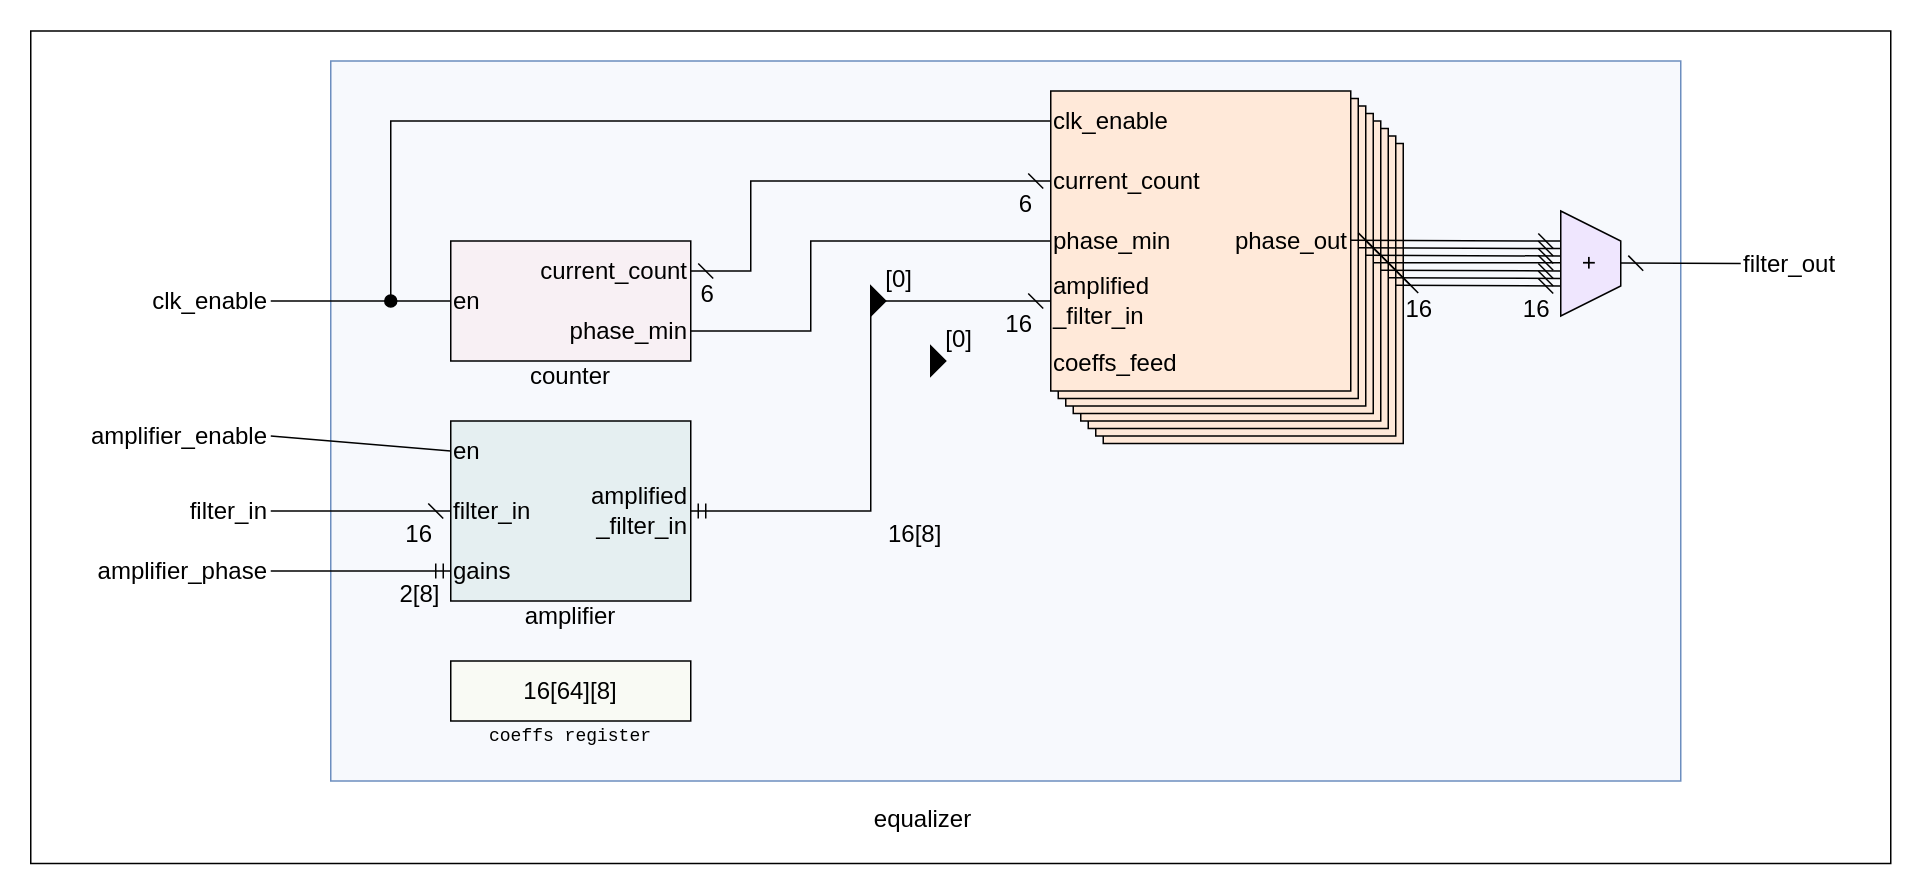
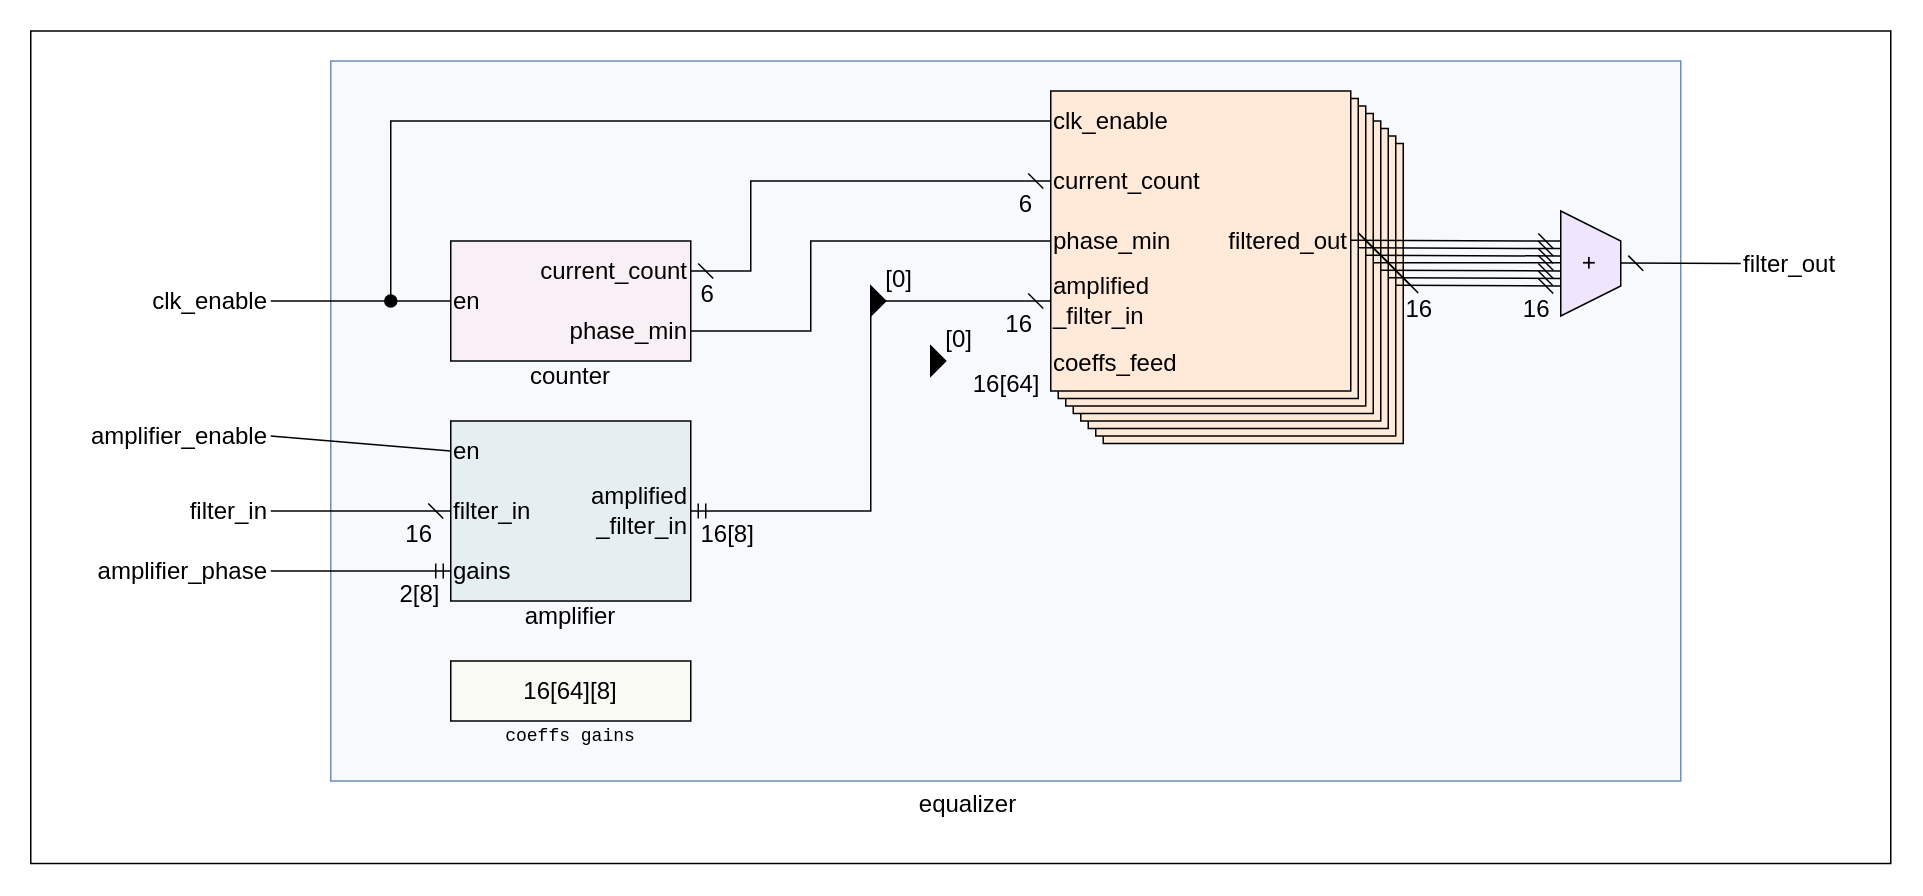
  <mxCell id="0" />
  <mxCell id="1" parent="0" />
  <mxCell id="2" value="" style="rounded=0;whiteSpace=wrap;html=1;fontSize=16;" vertex="1" parent="1"><mxGeometry x="20" y="20" width="1240" height="555" as="geometry" /></mxCell>
  <mxCell id="3" value="" style="rounded=0;whiteSpace=wrap;html=1;fontSize=16;fillColor=#D4E1F533;strokeColor=#6c8ebf;" vertex="1" parent="1"><mxGeometry x="220" width="900" height="480" as="geometry" y="40" /></mxCell>
  <mxCell id="4" value="" style="rounded=0;whiteSpace=wrap;html=1;fontSize=16;fillColor=#FFE9D9;" vertex="1" parent="1"><mxGeometry x="735" y="95" width="200" height="200" as="geometry" /></mxCell>
  <mxCell id="5" value="" style="rounded=0;whiteSpace=wrap;html=1;fontSize=16;fillColor=#FFE9D9;" vertex="1" parent="1"><mxGeometry x="730" y="90" width="200" height="200" as="geometry" /></mxCell>
  <mxCell id="6" value="" style="rounded=0;whiteSpace=wrap;html=1;fontSize=16;fillColor=#FFE9D9;" vertex="1" parent="1"><mxGeometry x="725" y="85" width="200" height="200" as="geometry" /></mxCell>
  <mxCell id="7" value="" style="rounded=0;whiteSpace=wrap;html=1;fontSize=16;fillColor=#FFE9D9;" vertex="1" parent="1"><mxGeometry x="720" y="80" width="200" height="200" as="geometry" /></mxCell>
  <mxCell id="8" value="" style="rounded=0;whiteSpace=wrap;html=1;fontSize=16;fillColor=#FFE9D9;" vertex="1" parent="1"><mxGeometry x="715" y="75" width="200" height="200" as="geometry" /></mxCell>
  <mxCell id="9" value="" style="rounded=0;whiteSpace=wrap;html=1;fontSize=16;fillColor=#FFE9D9;" vertex="1" parent="1"><mxGeometry x="710" y="70" width="200" height="200" as="geometry" /></mxCell>
  <mxCell id="10" value="" style="rounded=0;whiteSpace=wrap;html=1;fontSize=16;fillColor=#FFE9D9;" vertex="1" parent="1"><mxGeometry x="705" y="65" width="200" height="200" as="geometry" /></mxCell>
  <mxCell id="11" value="" style="endArrow=none;html=1;rounded=0;fontSize=12;startSize=8;endSize=8;curved=1;exitX=0;exitY=0.5;exitDx=0;exitDy=0;entryX=1;entryY=0.5;entryDx=0;entryDy=0;" edge="1" parent="1" source="33" target="12"><mxGeometry width="50" height="50" relative="1" as="geometry"><mxPoint x="300" y="200" as="sourcePoint" /><mxPoint x="220" y="200" as="targetPoint" /></mxGeometry></mxCell>
  <mxCell id="12" value="clk_enable" style="text;html=1;strokeColor=none;fillColor=none;align=right;verticalAlign=middle;whiteSpace=wrap;rounded=0;fontSize=16;" vertex="1" parent="1"><mxGeometry x="120" y="185" width="60" height="30" as="geometry" /></mxCell>
  <mxCell id="13" value="" style="endArrow=dash;html=1;rounded=0;fontSize=12;startSize=8;endSize=8;exitX=1;exitY=0.5;exitDx=0;exitDy=0;startArrow=dash;startFill=0;entryX=0;entryY=0.5;entryDx=0;entryDy=0;endFill=0;" edge="1" parent="1" source="34" target="40"><mxGeometry width="50" height="50" relative="1" as="geometry"><mxPoint x="390" y="100" as="sourcePoint" /><mxPoint x="560" y="180" as="targetPoint" /><Array as="points"><mxPoint x="500" y="180" /><mxPoint x="500" y="120" /></Array></mxGeometry></mxCell>
  <mxCell id="14" value="" style="endArrow=none;html=1;rounded=0;fontSize=12;startSize=8;endSize=8;exitX=1;exitY=0.5;exitDx=0;exitDy=0;entryX=0;entryY=0.5;entryDx=0;entryDy=0;" edge="1" parent="1" source="35" target="41"><mxGeometry width="50" height="50" relative="1" as="geometry"><mxPoint x="490" y="225" as="sourcePoint" /><mxPoint x="560" y="220" as="targetPoint" /><Array as="points"><mxPoint x="540" y="220" /><mxPoint x="540" y="160" /></Array></mxGeometry></mxCell>
  <mxCell id="15" value="6" style="text;html=1;strokeColor=none;fillColor=none;align=left;verticalAlign=middle;whiteSpace=wrap;rounded=0;fontSize=16;" vertex="1" parent="1"><mxGeometry x="465" y="180" width="60" height="30" as="geometry" /></mxCell>
  <mxCell id="16" value="" style="endArrow=none;html=1;rounded=0;fontSize=12;startSize=8;endSize=8;curved=1;exitX=0;exitY=0.5;exitDx=0;exitDy=0;entryX=1;entryY=0.5;entryDx=0;entryDy=0;" edge="1" parent="1" source="22" target="17"><mxGeometry width="50" height="50" relative="1" as="geometry"><mxPoint x="300" y="300" as="sourcePoint" /><mxPoint x="220" y="300" as="targetPoint" /></mxGeometry></mxCell>
  <mxCell id="17" value="amplifier_enable" style="text;html=1;strokeColor=none;fillColor=none;align=right;verticalAlign=middle;whiteSpace=wrap;rounded=0;fontSize=16;" vertex="1" parent="1"><mxGeometry x="120" y="275" width="60" height="30" as="geometry" /></mxCell>
  <mxCell id="18" value="" style="endArrow=none;html=1;rounded=0;fontSize=12;startSize=8;endSize=8;curved=1;exitX=0;exitY=0.5;exitDx=0;exitDy=0;startArrow=dash;startFill=0;entryX=1;entryY=0.5;entryDx=0;entryDy=0;" edge="1" parent="1" target="19"><mxGeometry width="50" height="50" relative="1" as="geometry"><mxPoint x="300" y="340" as="sourcePoint" /><mxPoint x="220" y="340" as="targetPoint" /></mxGeometry></mxCell>
  <mxCell id="19" value="filter_in" style="text;html=1;strokeColor=none;fillColor=none;align=right;verticalAlign=middle;whiteSpace=wrap;rounded=0;fontSize=16;" vertex="1" parent="1"><mxGeometry x="120" y="325" width="60" height="30" as="geometry" /></mxCell>
  <mxCell id="20" value="" style="rounded=0;whiteSpace=wrap;html=1;fontSize=16;verticalAlign=bottom;fillColor=#9AC7BF33;" vertex="1" parent="1"><mxGeometry x="300" y="280" width="160" height="120" as="geometry" /></mxCell>
  <mxCell id="21" value="16" style="text;html=1;strokeColor=none;fillColor=none;align=right;verticalAlign=middle;whiteSpace=wrap;rounded=0;fontSize=16;" vertex="1" parent="1"><mxGeometry x="230" y="340" width="60" height="30" as="geometry" /></mxCell>
  <mxCell id="22" value="en" style="text;html=1;strokeColor=none;fillColor=none;align=left;verticalAlign=middle;whiteSpace=wrap;rounded=0;fontSize=16;" vertex="1" parent="1"><mxGeometry x="300" y="285" width="60" height="30" as="geometry" /></mxCell>
  <mxCell id="23" value="filter_in" style="text;html=1;strokeColor=none;fillColor=none;align=left;verticalAlign=middle;whiteSpace=wrap;rounded=0;fontSize=16;" vertex="1" parent="1"><mxGeometry x="300" y="325" width="60" height="30" as="geometry" /></mxCell>
  <mxCell id="24" value="gains" style="text;html=1;strokeColor=none;fillColor=none;align=left;verticalAlign=middle;whiteSpace=wrap;rounded=0;fontSize=16;" vertex="1" parent="1"><mxGeometry x="300" y="365" width="60" height="30" as="geometry" /></mxCell>
  <mxCell id="25" value="" style="endArrow=none;html=1;rounded=0;fontSize=12;startSize=8;endSize=8;curved=1;exitX=0;exitY=0.5;exitDx=0;exitDy=0;startArrow=ERmandOne;startFill=0;entryX=1;entryY=0.5;entryDx=0;entryDy=0;" edge="1" parent="1"><mxGeometry width="50" height="50" relative="1" as="geometry"><mxPoint x="300" y="380" as="sourcePoint" /><mxPoint x="180" y="380" as="targetPoint" /></mxGeometry></mxCell>
  <mxCell id="26" value="amplifier_phase" style="text;html=1;strokeColor=none;fillColor=none;align=right;verticalAlign=middle;whiteSpace=wrap;rounded=0;fontSize=16;" vertex="1" parent="1"><mxGeometry x="120" y="365" width="60" height="30" as="geometry" /></mxCell>
  <mxCell id="27" value="2[8]" style="text;html=1;strokeColor=none;fillColor=none;align=right;verticalAlign=middle;whiteSpace=wrap;rounded=0;fontSize=16;" vertex="1" parent="1"><mxGeometry x="235" y="380" width="60" height="30" as="geometry" /></mxCell>
  <mxCell id="28" value="amplifier" style="text;html=1;strokeColor=none;fillColor=none;align=center;verticalAlign=middle;whiteSpace=wrap;rounded=0;fontSize=16;" vertex="1" parent="1"><mxGeometry x="350" y="395" width="60" height="30" as="geometry" /></mxCell>
  <mxCell id="29" value="amplified&lt;br&gt;_filter_in" style="text;html=1;strokeColor=none;fillColor=none;align=right;verticalAlign=middle;whiteSpace=wrap;rounded=0;fontSize=16;" vertex="1" parent="1"><mxGeometry x="385" y="325" width="75" height="30" as="geometry" /></mxCell>
  <mxCell id="30" value="" style="endArrow=dash;html=1;rounded=0;fontSize=12;startSize=8;endSize=8;exitX=1;exitY=0.5;exitDx=0;exitDy=0;startArrow=ERmandOne;startFill=0;entryX=0;entryY=0.5;entryDx=0;entryDy=0;endFill=0;" edge="1" parent="1" source="29" target="42"><mxGeometry width="50" height="50" relative="1" as="geometry"><mxPoint x="305" y="345" as="sourcePoint" /><mxPoint x="560" y="340" as="targetPoint" /><Array as="points"><mxPoint x="580" y="340" /><mxPoint x="580" y="200" /></Array></mxGeometry></mxCell>
- <mxCell id="31" value="16[8]" style="text;html=1;strokeColor=none;fillColor=none;align=left;verticalAlign=middle;whiteSpace=wrap;rounded=0;fontSize=16;" vertex="1" parent="1"><mxGeometry x="590" y="340" width="60" height="30" as="geometry" /></mxCell>
+ <mxCell id="31" value="16[8]" style="text;html=1;strokeColor=none;fillColor=none;align=left;verticalAlign=middle;whiteSpace=wrap;rounded=0;fontSize=16;" vertex="1" parent="1"><mxGeometry x="465" y="340" width="60" height="30" as="geometry" /></mxCell>
  <mxCell id="32" value="" style="rounded=0;whiteSpace=wrap;html=1;fontSize=16;fillColor=#F8CECC33;" vertex="1" parent="1"><mxGeometry x="300" y="160" width="160" height="80" as="geometry" /></mxCell>
  <mxCell id="33" value="en" style="text;html=1;strokeColor=none;fillColor=none;align=left;verticalAlign=middle;whiteSpace=wrap;rounded=0;fontSize=16;" vertex="1" parent="1"><mxGeometry x="300" y="185" width="60" height="30" as="geometry" /></mxCell>
  <mxCell id="34" value="current_count" style="text;html=1;strokeColor=none;fillColor=none;align=right;verticalAlign=middle;whiteSpace=wrap;rounded=0;fontSize=16;" vertex="1" parent="1"><mxGeometry x="400" y="165" width="60" height="30" as="geometry" /></mxCell>
  <mxCell id="35" value="phase_min" style="text;html=1;strokeColor=none;fillColor=none;align=right;verticalAlign=middle;whiteSpace=wrap;rounded=0;fontSize=16;" vertex="1" parent="1"><mxGeometry x="400" y="205" width="60" height="30" as="geometry" /></mxCell>
  <mxCell id="36" value="counter" style="text;html=1;strokeColor=none;fillColor=none;align=center;verticalAlign=middle;whiteSpace=wrap;rounded=0;fontSize=16;" vertex="1" parent="1"><mxGeometry x="350" y="235" width="60" height="30" as="geometry" /></mxCell>
  <mxCell id="37" value="" style="rounded=0;whiteSpace=wrap;html=1;fontSize=16;fillColor=#FFE9D9;" vertex="1" parent="1"><mxGeometry x="700" y="60" width="200" height="200" as="geometry" /></mxCell>
  <mxCell id="38" style="edgeStyle=none;rounded=0;orthogonalLoop=1;jettySize=auto;html=1;exitX=0;exitY=0.5;exitDx=0;exitDy=0;fontSize=12;startSize=8;endSize=8;endArrow=oval;endFill=1;" edge="1" parent="1" source="39"><mxGeometry relative="1" as="geometry"><mxPoint x="260" y="200" as="targetPoint" /><Array as="points"><mxPoint x="260" y="80" /></Array></mxGeometry></mxCell>
  <mxCell id="39" value="clk_enable" style="text;html=1;strokeColor=none;fillColor=none;align=left;verticalAlign=middle;whiteSpace=wrap;rounded=0;fontSize=16;" vertex="1" parent="1"><mxGeometry x="700" y="65" width="60" height="30" as="geometry" /></mxCell>
  <mxCell id="40" value="current_count" style="text;html=1;strokeColor=none;fillColor=none;align=left;verticalAlign=middle;whiteSpace=wrap;rounded=0;fontSize=16;" vertex="1" parent="1"><mxGeometry x="700" y="105" width="60" height="30" as="geometry" /></mxCell>
  <mxCell id="41" value="phase_min" style="text;html=1;strokeColor=none;fillColor=none;align=left;verticalAlign=middle;whiteSpace=wrap;rounded=0;fontSize=16;" vertex="1" parent="1"><mxGeometry x="700" y="145" width="60" height="30" as="geometry" /></mxCell>
  <mxCell id="42" value="amplified&lt;br&gt;_filter_in" style="text;html=1;strokeColor=none;fillColor=none;align=left;verticalAlign=middle;whiteSpace=wrap;rounded=0;fontSize=16;" vertex="1" parent="1"><mxGeometry x="700" y="185" width="75" height="30" as="geometry" /></mxCell>
  <mxCell id="43" value="16" style="text;html=1;strokeColor=none;fillColor=none;align=right;verticalAlign=middle;whiteSpace=wrap;rounded=0;fontSize=16;" vertex="1" parent="1"><mxGeometry x="630" y="200" width="60" height="30" as="geometry" /></mxCell>
  <mxCell id="44" value="" style="triangle;whiteSpace=wrap;html=1;fontSize=16;fillColor=#000000;" vertex="1" parent="1"><mxGeometry x="580" y="190" width="10" height="20" as="geometry" /></mxCell>
  <mxCell id="45" value="[0]" style="text;html=1;strokeColor=none;fillColor=none;align=right;verticalAlign=middle;whiteSpace=wrap;rounded=0;fontSize=16;" vertex="1" parent="1"><mxGeometry x="550" y="170" width="60" height="30" as="geometry" /></mxCell>
  <mxCell id="46" value="coeffs_feed" style="text;html=1;align=left;verticalAlign=middle;resizable=0;points=[];autosize=1;strokeColor=none;fillColor=none;fontSize=16;" vertex="1" parent="1"><mxGeometry x="700" y="223" width="105" height="35" as="geometry" /></mxCell>
  <mxCell id="47" value="6" style="text;html=1;strokeColor=none;fillColor=none;align=right;verticalAlign=middle;whiteSpace=wrap;rounded=0;fontSize=16;" vertex="1" parent="1"><mxGeometry x="630" y="120" width="60" height="30" as="geometry" /></mxCell>
+ <mxCell id="48" value="16[64]" style="text;html=1;strokeColor=none;fillColor=none;align=right;verticalAlign=middle;whiteSpace=wrap;rounded=0;fontSize=16;" vertex="1" parent="1"><mxGeometry x="635" y="240" width="60" height="30" as="geometry" /></mxCell>
  <mxCell id="49" value="16[64][8]" style="rounded=0;whiteSpace=wrap;html=1;fontSize=16;fillColor=#FFFFCC33;" vertex="1" parent="1"><mxGeometry x="300" y="440" width="160" height="40" as="geometry" /></mxCell>
- <mxCell id="50" value="&lt;div style=&quot;font-family: Menlo, Monaco, &amp;quot;Courier New&amp;quot;, monospace; font-size: 12px; line-height: 18px;&quot;&gt;coeffs register&lt;/div&gt;" style="text;html=1;strokeColor=none;fillColor=none;align=center;verticalAlign=middle;whiteSpace=wrap;rounded=0;fontSize=16;" vertex="1" parent="1"><mxGeometry x="315" y="475" width="130" height="30" as="geometry" /></mxCell>
+ <mxCell id="50" value="&lt;div style=&quot;font-family: Menlo, Monaco, &amp;quot;Courier New&amp;quot;, monospace; font-size: 12px; line-height: 18px;&quot;&gt;coeffs gains&lt;/div&gt;" style="text;html=1;strokeColor=none;fillColor=none;align=center;verticalAlign=middle;whiteSpace=wrap;rounded=0;fontSize=16;" vertex="1" parent="1"><mxGeometry x="315" y="475" width="130" height="30" as="geometry" /></mxCell>
  <mxCell id="51" value="" style="triangle;whiteSpace=wrap;html=1;fontSize=16;fillColor=#000000;" vertex="1" parent="1"><mxGeometry x="620" y="230" width="10" height="20" as="geometry" /></mxCell>
  <mxCell id="52" value="[0]" style="text;html=1;strokeColor=none;fillColor=none;align=right;verticalAlign=middle;whiteSpace=wrap;rounded=0;fontSize=16;" vertex="1" parent="1"><mxGeometry x="590" y="210" width="60" height="30" as="geometry" /></mxCell>
- <mxCell id="53" value="phase_out" style="text;html=1;strokeColor=none;fillColor=none;align=right;verticalAlign=middle;whiteSpace=wrap;rounded=0;fontSize=16;" vertex="1" parent="1"><mxGeometry x="825" y="145" width="75" height="30" as="geometry" /></mxCell>
+ <mxCell id="53" value="filtered_out" style="text;html=1;strokeColor=none;fillColor=none;align=right;verticalAlign=middle;whiteSpace=wrap;rounded=0;fontSize=16;" vertex="1" parent="1"><mxGeometry x="825" y="145" width="75" height="30" as="geometry" /></mxCell>
  <mxCell id="54" value="" style="endArrow=dash;html=1;rounded=0;fontSize=12;startSize=8;endSize=8;curved=1;entryX=1;entryY=0.5;entryDx=0;entryDy=0;startArrow=dash;startFill=0;endFill=0;" edge="1" parent="1"><mxGeometry width="50" height="50" relative="1" as="geometry"><mxPoint x="1040" y="160" as="sourcePoint" /><mxPoint x="900" y="159.55" as="targetPoint" /></mxGeometry></mxCell>
  <mxCell id="55" value="" style="endArrow=dash;html=1;rounded=0;fontSize=12;startSize=8;endSize=8;curved=1;entryX=1;entryY=0.5;entryDx=0;entryDy=0;startArrow=dash;startFill=0;endFill=0;" edge="1" parent="1"><mxGeometry width="50" height="50" relative="1" as="geometry"><mxPoint x="1040" y="165" as="sourcePoint" /><mxPoint x="905" y="164.55" as="targetPoint" /></mxGeometry></mxCell>
  <mxCell id="56" value="" style="endArrow=dash;html=1;rounded=0;fontSize=12;startSize=8;endSize=8;curved=1;entryX=1;entryY=0.5;entryDx=0;entryDy=0;startArrow=dash;startFill=0;endFill=0;" edge="1" parent="1"><mxGeometry width="50" height="50" relative="1" as="geometry"><mxPoint x="1040" y="170" as="sourcePoint" /><mxPoint x="910" y="169.55" as="targetPoint" /></mxGeometry></mxCell>
  <mxCell id="57" value="" style="endArrow=dash;html=1;rounded=0;fontSize=12;startSize=8;endSize=8;curved=1;exitX=0;exitY=0.5;exitDx=0;exitDy=0;entryX=1;entryY=0.5;entryDx=0;entryDy=0;startArrow=dash;startFill=0;endFill=0;" edge="1" parent="1"><mxGeometry width="50" height="50" relative="1" as="geometry"><mxPoint x="1040" y="174.55" as="sourcePoint" /><mxPoint x="915" y="174.55" as="targetPoint" /></mxGeometry></mxCell>
  <mxCell id="58" value="" style="endArrow=dash;html=1;rounded=0;fontSize=12;startSize=8;endSize=8;curved=1;entryX=1;entryY=0.5;entryDx=0;entryDy=0;startArrow=dash;startFill=0;endFill=0;" edge="1" parent="1"><mxGeometry width="50" height="50" relative="1" as="geometry"><mxPoint x="1040" y="180" as="sourcePoint" /><mxPoint x="920" y="179.55" as="targetPoint" /></mxGeometry></mxCell>
  <mxCell id="59" value="" style="endArrow=dash;html=1;rounded=0;fontSize=12;startSize=8;endSize=8;curved=1;entryX=1;entryY=0.5;entryDx=0;entryDy=0;startArrow=dash;startFill=0;endFill=0;" edge="1" parent="1"><mxGeometry width="50" height="50" relative="1" as="geometry"><mxPoint x="1040" y="185" as="sourcePoint" /><mxPoint x="925" y="184.55" as="targetPoint" /></mxGeometry></mxCell>
  <mxCell id="60" value="" style="endArrow=dash;html=1;rounded=0;fontSize=12;startSize=8;endSize=8;curved=1;exitX=0.75;exitY=0;exitDx=0;exitDy=0;entryX=1;entryY=0.5;entryDx=0;entryDy=0;startArrow=dash;startFill=0;endFill=0;" edge="1" parent="1"><mxGeometry width="50" height="50" relative="1" as="geometry"><mxPoint x="1040" y="190" as="sourcePoint" /><mxPoint x="930" y="189.55" as="targetPoint" /></mxGeometry></mxCell>
  <mxCell id="61" value="16" style="text;html=1;strokeColor=none;fillColor=none;align=left;verticalAlign=middle;whiteSpace=wrap;rounded=0;fontSize=16;" vertex="1" parent="1"><mxGeometry x="935" y="190" width="35" height="30" as="geometry" /></mxCell>
  <mxCell id="62" value="+" style="shape=trapezoid;perimeter=trapezoidPerimeter;whiteSpace=wrap;html=1;fixedSize=1;fontSize=16;rotation=90;fillColor=#CC99FF33;" vertex="1" parent="1"><mxGeometry x="1025" y="155" width="70" height="40" as="geometry" /></mxCell>
  <mxCell id="63" value="16" style="text;html=1;strokeColor=none;fillColor=none;align=right;verticalAlign=middle;whiteSpace=wrap;rounded=0;fontSize=16;" vertex="1" parent="1"><mxGeometry x="975" y="190" width="60" height="30" as="geometry" /></mxCell>
  <mxCell id="64" value="" style="endArrow=dash;html=1;rounded=0;fontSize=12;startSize=8;endSize=8;curved=1;entryX=1;entryY=0.5;entryDx=0;entryDy=0;startArrow=none;startFill=0;endFill=0;" edge="1" parent="1"><mxGeometry width="50" height="50" relative="1" as="geometry"><mxPoint x="1160" y="175" as="sourcePoint" /><mxPoint x="1080" y="174.73" as="targetPoint" /></mxGeometry></mxCell>
  <mxCell id="65" value="filter_out" style="text;html=1;strokeColor=none;fillColor=none;align=left;verticalAlign=middle;whiteSpace=wrap;rounded=0;fontSize=16;" vertex="1" parent="1"><mxGeometry x="1160" y="160" width="60" height="30" as="geometry" /></mxCell>
- <mxCell id="66" value="equalizer" style="text;html=1;strokeColor=none;fillColor=none;align=center;verticalAlign=middle;whiteSpace=wrap;rounded=0;fontSize=16;" vertex="1" parent="1"><mxGeometry x="585" y="530" width="60" height="30" as="geometry" /></mxCell>
+ <mxCell id="66" value="equalizer" style="text;html=1;strokeColor=none;fillColor=none;align=center;verticalAlign=middle;whiteSpace=wrap;rounded=0;fontSize=16;" vertex="1" parent="1"><mxGeometry x="615" y="520" width="60" height="30" as="geometry" /></mxCell>
